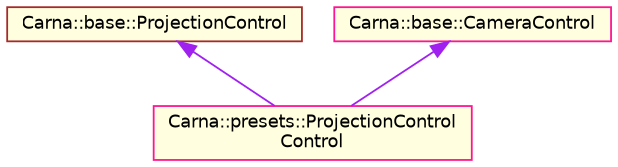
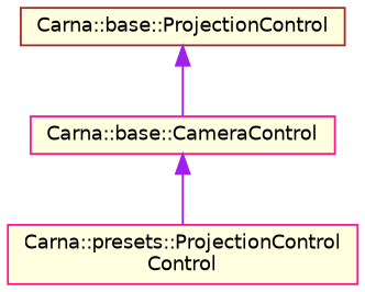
  digraph {
    node [color=deeppink fillcolor=lightyellow fontname=Helvetica fontsize=10 shape=box style=filled]
    edge [color=purple dir=back fontname=Helvetica fontsize=10 labelfontname=Helvetica labelfontsize=10 style=solid]
    n1 [fontcolor=black height=0.2 label="Carna::presets::ProjectionControl\lControl" width=0.4]
    n2 [color=brown height=0.2 label="Carna::base::ProjectionControl" width=0.4]
    n3 [height=0.2 label="Carna::base::CameraControl" width=0.4]
-   n2 -> n1
+   n2 -> n3
    n3 -> n1
  }
